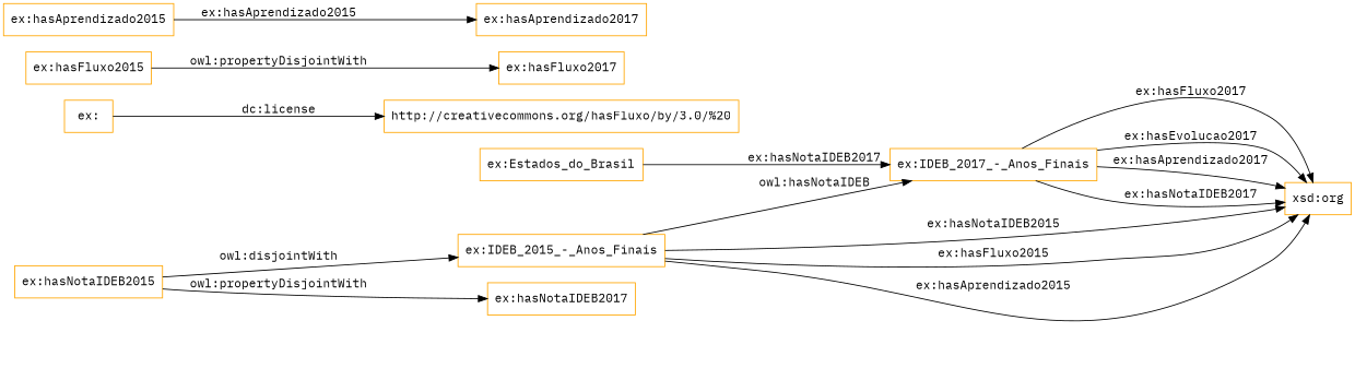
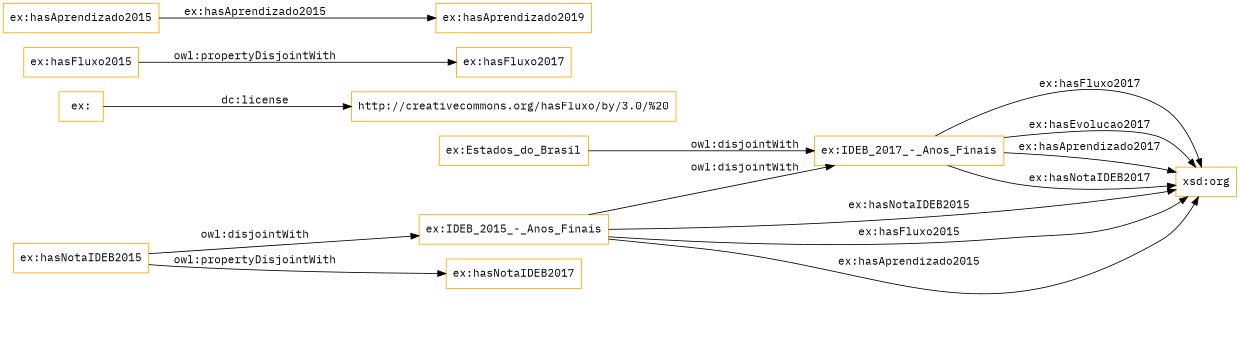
  digraph {
    fontname="IBM Plex Mono"
    rankdir=LR
    node [color=orange fontname="IBM Plex Mono" shape=rectangle]
    edge [fontname="IBM Plex Mono"]
    "ex:Estados_do_Brasil"
    "ex:IDEB_2017_-_Anos_Finais"
    n3 [label="xsd:org"]
    "ex:IDEB_2015_-_Anos_Finais"
    n5 [label="http://creativecommons.org/hasFluxo/by/3.0/%20"]
    "ex:"
    "ex:hasNotaIDEB2015"
    "ex:hasNotaIDEB2017"
    "ex:hasFluxo2015"
    "ex:hasFluxo2017"
    "ex:hasAprendizado2015"
-   "ex:hasAprendizado2017"
-   "ex:Estados_do_Brasil" -> "ex:IDEB_2017_-_Anos_Finais" [label="ex:hasNotaIDEB2017"]
+   "ex:hasAprendizado2017" [label="ex:hasAprendizado2019"]
+   "ex:Estados_do_Brasil" -> "ex:IDEB_2017_-_Anos_Finais" [label="owl:disjointWith"]
    "ex:IDEB_2017_-_Anos_Finais" -> n3 [label="ex:hasFluxo2017"]
    "ex:IDEB_2017_-_Anos_Finais" -> n3 [label="ex:hasEvolucao2017"]
    "ex:IDEB_2017_-_Anos_Finais" -> n3 [label="ex:hasAprendizado2017"]
    "ex:IDEB_2017_-_Anos_Finais" -> n3 [label="ex:hasNotaIDEB2017"]
-   "ex:IDEB_2015_-_Anos_Finais" -> "ex:IDEB_2017_-_Anos_Finais" [label="owl:hasNotaIDEB"]
+   "ex:IDEB_2015_-_Anos_Finais" -> "ex:IDEB_2017_-_Anos_Finais" [label="owl:disjointWith"]
    "ex:IDEB_2015_-_Anos_Finais" -> n3 [label="ex:hasNotaIDEB2015"]
    "ex:IDEB_2015_-_Anos_Finais" -> n3 [label="ex:hasFluxo2015"]
    "ex:IDEB_2015_-_Anos_Finais" -> n3 [label="ex:hasAprendizado2015"]
    "ex:" -> n5 [label="dc:license"]
    "ex:hasNotaIDEB2015" -> "ex:IDEB_2015_-_Anos_Finais" [label="owl:disjointWith"]
    "ex:hasNotaIDEB2015" -> "ex:hasNotaIDEB2017" [label="owl:propertyDisjointWith"]
    "ex:hasFluxo2015" -> "ex:hasFluxo2017" [label="owl:propertyDisjointWith"]
    "ex:hasAprendizado2015" -> "ex:hasAprendizado2017" [label="ex:hasAprendizado2015"]
  }
